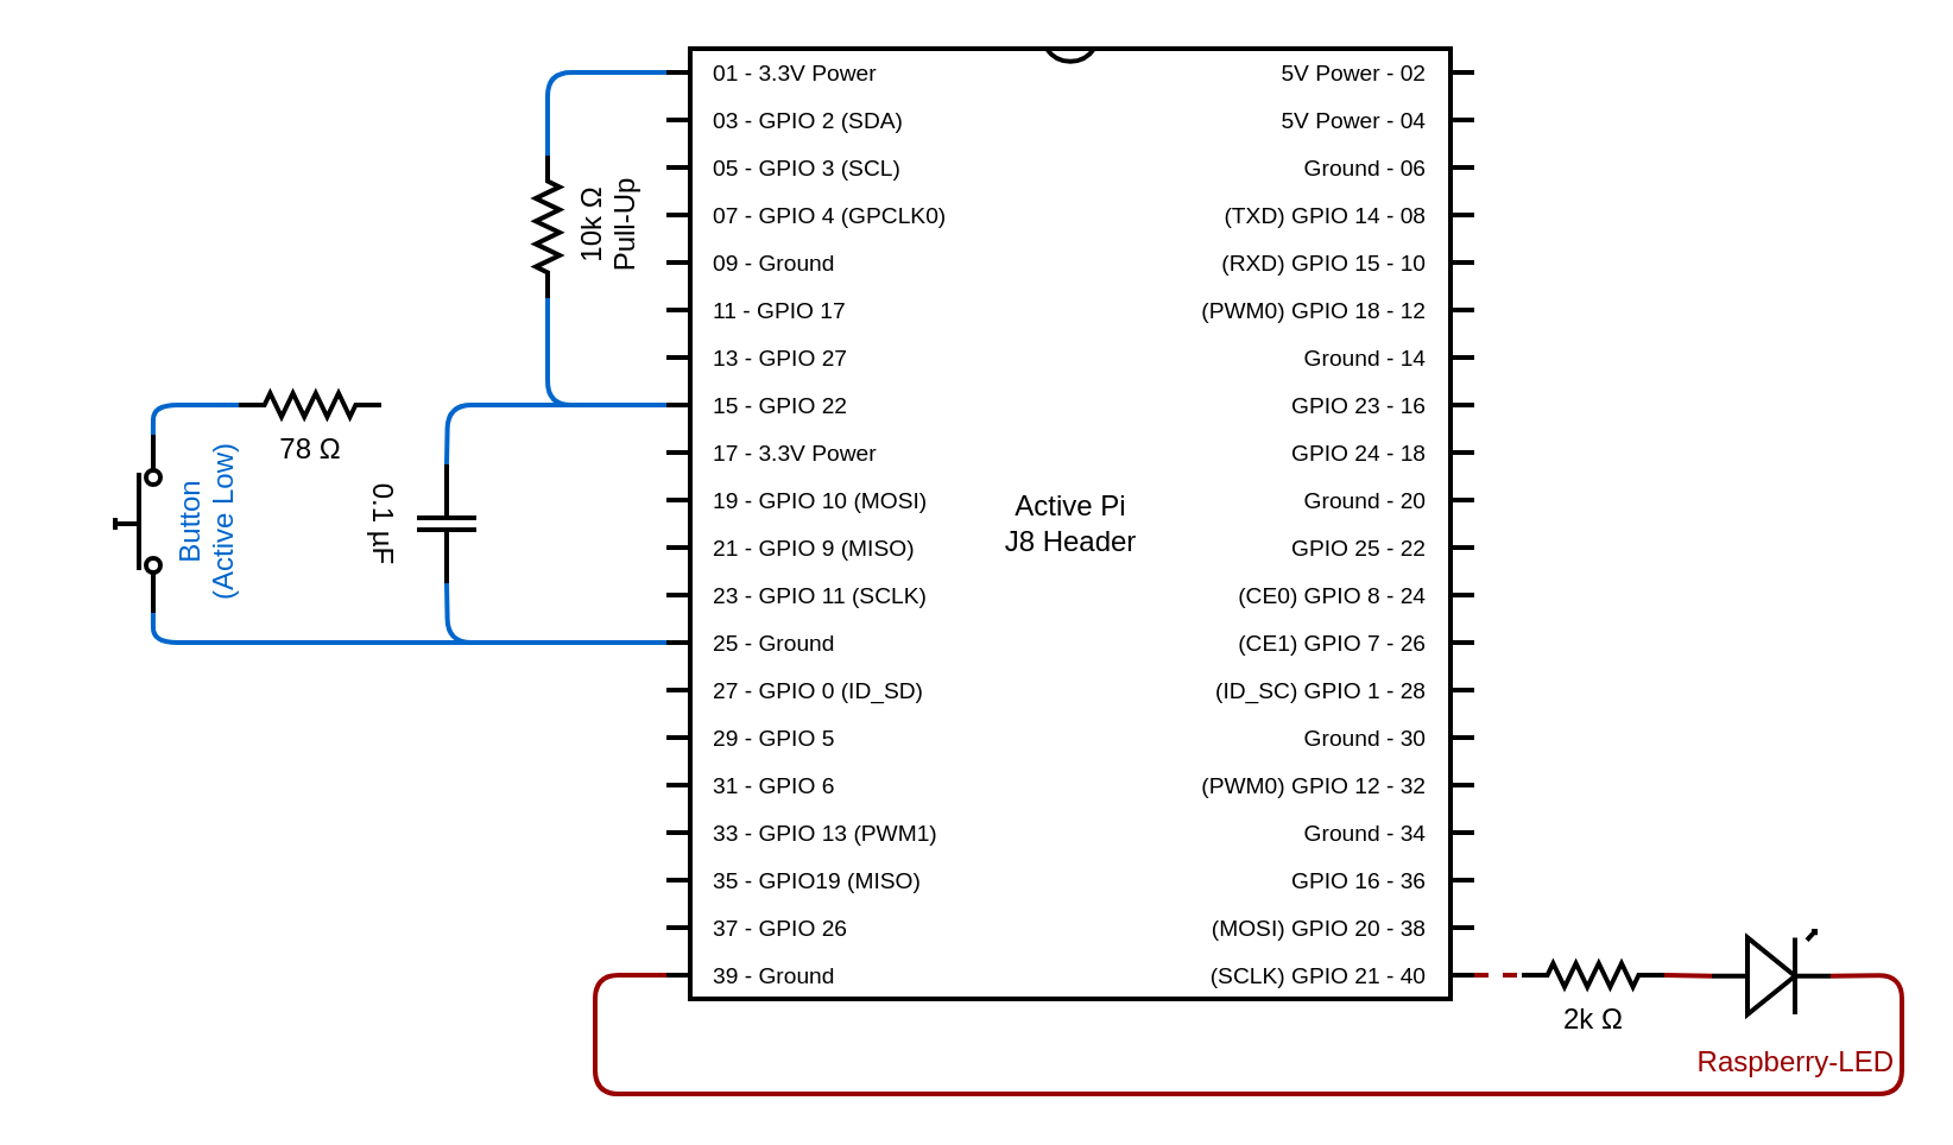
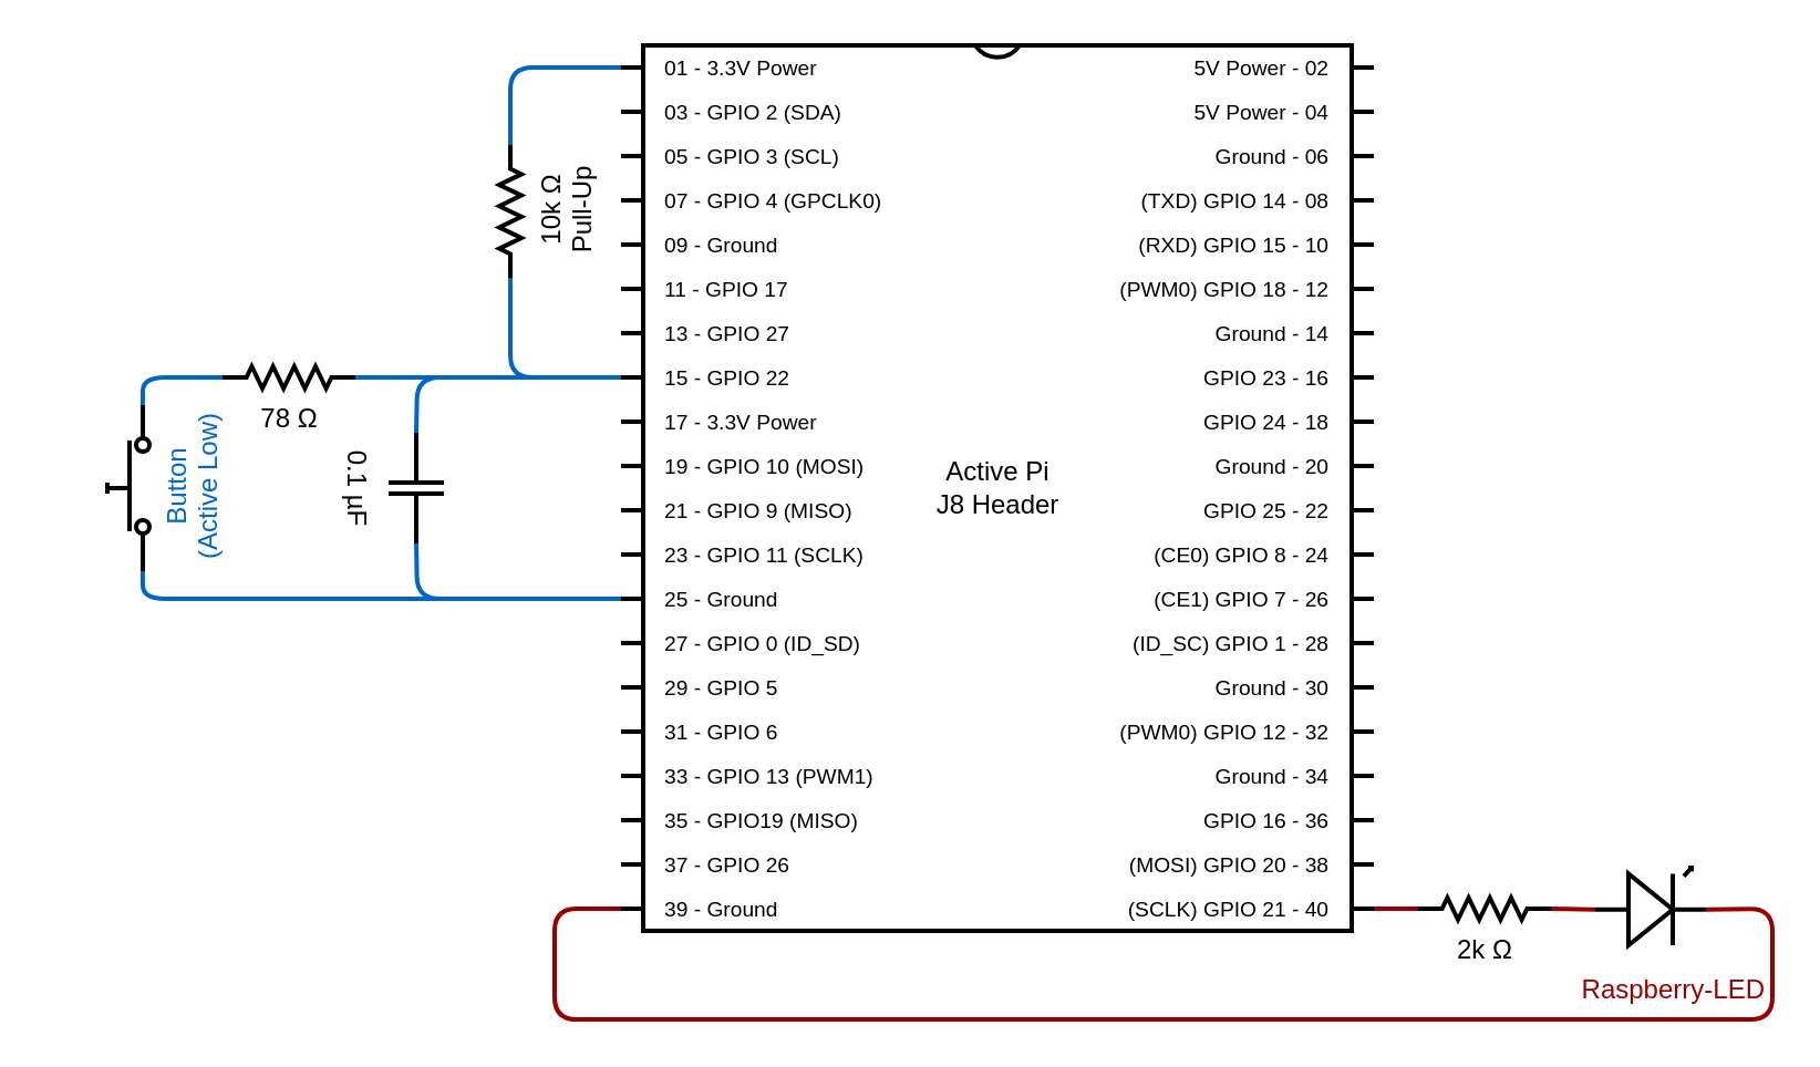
  <mxCell id="0" />
  <mxCell id="1" parent="0" />
  <mxCell id="2" value="&lt;div&gt;Active Pi&lt;/div&gt;&lt;div&gt;J8 Header&lt;br&gt;&lt;/div&gt;" style="shadow=0;dashed=0;align=center;fillColor=#ffffff;html=1;strokeWidth=2;shape=mxgraph.electrical.logic_gates.dual_inline_ic;labelNames=01 - 3.3V Power,03 - GPIO 2 (SDA),05 - GPIO 3 (SCL),07 - GPIO 4 (GPCLK0),09 - Ground,11 - GPIO 17,13 - GPIO 27,15 - GPIO 22,17 - 3.3V Power,19 - GPIO 10 (MOSI),21 - GPIO 9 (MISO),23 - GPIO 11 (SCLK),25 - Ground,27 - GPIO 0 (ID_SD),29 - GPIO 5,31 - GPIO 6,33 - GPIO 13 (PWM1),35 - GPIO19 (MISO),37 - GPIO 26,39 - Ground,(SCLK) GPIO 21 - 40,(MOSI) GPIO 20 - 38,GPIO 16 - 36,Ground - 34,(PWM0) GPIO 12 - 32,Ground - 30,(ID_SC) GPIO 1 - 28,(CE1) GPIO 7 - 26,(CE0) GPIO 8 - 24,GPIO 25 - 22,Ground - 20,GPIO 24 - 18,GPIO 23 - 16,Ground - 14,(PWM0) GPIO 18 - 12,(RXD) GPIO 15 - 10,(TXD) GPIO 14 - 08,Ground - 06,5V Power - 04,5V Power - 02;direction=east;portConstraintRotation=0;portConstraint=none;fixDash=0;autosize=0;collapsible=0;container=0;part=0;pinLabelType=cust;labelCount=40;" parent="1" vertex="1"><mxGeometry x="280" y="20" width="340" height="400" as="geometry" /></mxCell>
  <mxCell id="3" value="2k &lt;span class=&quot;ILfuVd&quot;&gt;&lt;span class=&quot;e24Kjd&quot;&gt;Ω&lt;/span&gt;&lt;/span&gt;" style="pointerEvents=1;verticalLabelPosition=bottom;shadow=0;dashed=0;align=center;fillColor=#ffffff;html=1;verticalAlign=top;strokeWidth=2;shape=mxgraph.electrical.resistors.resistor_2;" parent="1" vertex="1"><mxGeometry x="640" y="405" width="60" height="10" as="geometry" /></mxCell>
  <mxCell id="4" value="" style="verticalLabelPosition=bottom;shadow=0;dashed=0;align=center;fillColor=#ffffff;html=1;verticalAlign=top;strokeWidth=2;shape=mxgraph.electrical.opto_electronics.led_1;pointerEvents=1;" parent="1" vertex="1"><mxGeometry x="720" y="391.5" width="50" height="35" as="geometry" /></mxCell>
- <mxCell id="5" value="" style="endArrow=none;html=1;strokeColor=#990000;strokeWidth=2;jumpStyle=gap;exitX=1;exitY=0;exitDx=0;exitDy=390;exitPerimeter=0;entryX=0;entryY=0.5;entryDx=0;entryDy=0;entryPerimeter=0;dashed=1;" parent="1" source="2" target="3" edge="1"><mxGeometry width="100" relative="1" as="geometry"><mxPoint x="680" y="580" as="sourcePoint" /><mxPoint x="780" y="580" as="targetPoint" /></mxGeometry></mxCell>
+ <mxCell id="5" value="" style="endArrow=none;html=1;strokeColor=#990000;strokeWidth=2;jumpStyle=gap;exitX=1;exitY=0;exitDx=0;exitDy=390;exitPerimeter=0;entryX=0;entryY=0.5;entryDx=0;entryDy=0;entryPerimeter=0;" parent="1" source="2" target="3" edge="1"><mxGeometry width="100" relative="1" as="geometry"><mxPoint x="680" y="580" as="sourcePoint" /><mxPoint x="780" y="580" as="targetPoint" /></mxGeometry></mxCell>
  <mxCell id="6" value="" style="endArrow=none;html=1;strokeColor=#990000;strokeWidth=2;jumpStyle=gap;exitX=1;exitY=0.5;exitDx=0;exitDy=0;exitPerimeter=0;entryX=0;entryY=0.54;entryDx=0;entryDy=0;entryPerimeter=0;" parent="1" source="3" target="4" edge="1"><mxGeometry width="100" relative="1" as="geometry"><mxPoint x="635" y="420" as="sourcePoint" /><mxPoint x="725" y="425" as="targetPoint" /></mxGeometry></mxCell>
  <mxCell id="7" value="" style="endArrow=none;html=1;strokeColor=#990000;strokeWidth=2;jumpStyle=gap;exitX=1;exitY=0.54;exitDx=0;exitDy=0;exitPerimeter=0;entryX=0;entryY=0;entryDx=0;entryDy=390;entryPerimeter=0;" parent="1" source="4" target="2" edge="1"><mxGeometry width="100" relative="1" as="geometry"><mxPoint x="750" y="530" as="sourcePoint" /><mxPoint x="870" y="643.9" as="targetPoint" /><Array as="points"><mxPoint x="800" y="410" /><mxPoint x="800" y="460" /><mxPoint x="250" y="460" /><mxPoint x="250" y="410" /></Array></mxGeometry></mxCell>
  <mxCell id="8" value="Raspberry-LED" style="text;html=1;resizable=0;points=[];autosize=1;align=right;verticalAlign=top;spacingTop=-4;fontSize=12;fontColor=#990000;fontStyle=0" parent="1" vertex="1"><mxGeometry x="688" y="437" width="110" height="20" as="geometry" /></mxCell>
  <mxCell id="9" value="&lt;div&gt;10k &lt;span class=&quot;ILfuVd&quot;&gt;&lt;span class=&quot;e24Kjd&quot;&gt;Ω&lt;/span&gt;&lt;/span&gt;&lt;/div&gt;&lt;div&gt;&lt;span class=&quot;ILfuVd&quot;&gt;&lt;span class=&quot;e24Kjd&quot;&gt;Pull-Up&lt;br&gt;&lt;/span&gt;&lt;/span&gt;&lt;/div&gt;" style="pointerEvents=1;verticalLabelPosition=bottom;shadow=0;dashed=0;align=center;fillColor=#ffffff;html=1;verticalAlign=top;strokeWidth=2;shape=mxgraph.electrical.resistors.resistor_2;rotation=-90;" parent="1" vertex="1"><mxGeometry x="200" y="90" width="60" height="10" as="geometry" /></mxCell>
  <mxCell id="10" value="" style="endArrow=none;html=1;strokeColor=#0066CC;strokeWidth=2;fontSize=16;fontColor=#990000;jumpStyle=gap;entryX=0;entryY=0;entryDx=0;entryDy=150;entryPerimeter=0;exitX=0;exitY=0.5;exitDx=0;exitDy=0;exitPerimeter=0;" parent="1" source="9" target="2" edge="1"><mxGeometry width="100" relative="1" as="geometry"><mxPoint x="170" y="290" as="sourcePoint" /><mxPoint x="60" y="380" as="targetPoint" /><Array as="points"><mxPoint x="230" y="170" /></Array></mxGeometry></mxCell>
  <mxCell id="11" value="" style="endArrow=none;html=1;strokeColor=#0066CC;strokeWidth=2;fontSize=16;fontColor=#990000;entryX=0;entryY=0;entryDx=0;entryDy=10;entryPerimeter=0;exitX=1;exitY=0.5;exitDx=0;exitDy=0;exitPerimeter=0;" parent="1" source="9" target="2" edge="1"><mxGeometry width="100" relative="1" as="geometry"><mxPoint x="-40" y="520" as="sourcePoint" /><mxPoint x="60" y="520" as="targetPoint" /><Array as="points"><mxPoint x="230" y="30" /></Array></mxGeometry></mxCell>
  <mxCell id="12" value="" style="pointerEvents=1;verticalLabelPosition=bottom;shadow=0;dashed=0;align=center;fillColor=#ffffff;html=1;verticalAlign=top;strokeWidth=2;shape=mxgraph.electrical.electro-mechanical.push_switch_no;fontSize=16;fontColor=#990000;rotation=-90;" parent="1" vertex="1"><mxGeometry x="20" y="210.5" width="75" height="19" as="geometry" /></mxCell>
  <mxCell id="13" value="" style="endArrow=none;html=1;strokeColor=#0066CC;strokeWidth=2;fontSize=16;fontColor=#990000;jumpStyle=gap;exitX=1;exitY=0.84;exitDx=0;exitDy=0;exitPerimeter=0;entryX=0;entryY=0.5;entryDx=0;entryDy=0;entryPerimeter=0;" parent="1" source="12" edge="1" target="16"><mxGeometry width="100" relative="1" as="geometry"><mxPoint x="-140" y="490" as="sourcePoint" /><mxPoint x="-10" y="160" as="targetPoint" /><Array as="points"><mxPoint x="64" y="170" /></Array></mxGeometry></mxCell>
  <mxCell id="14" value="" style="endArrow=none;html=1;strokeColor=#0066CC;strokeWidth=2;fontSize=16;fontColor=#990000;jumpStyle=gap;exitX=0;exitY=0.84;exitDx=0;exitDy=0;exitPerimeter=0;entryX=0;entryY=0;entryDx=0;entryDy=250;entryPerimeter=0;" parent="1" source="12" target="2" edge="1"><mxGeometry width="100" relative="1" as="geometry"><mxPoint x="70" y="370" as="sourcePoint" /><mxPoint x="170" y="370" as="targetPoint" /><Array as="points"><mxPoint x="64" y="270" /></Array></mxGeometry></mxCell>
  <mxCell id="15" value="&lt;div style=&quot;font-size: 12px&quot; align=&quot;center&quot;&gt;&lt;font style=&quot;font-size: 12px&quot; color=&quot;#0066CC&quot;&gt;Button&lt;/font&gt;&lt;/div&gt;&lt;div style=&quot;font-size: 12px&quot; align=&quot;center&quot;&gt;&lt;font style=&quot;font-size: 12px&quot; color=&quot;#0066CC&quot;&gt;(Active Low)&lt;br&gt;&lt;/font&gt;&lt;/div&gt;" style="text;html=1;resizable=0;points=[];autosize=1;align=center;verticalAlign=top;spacingTop=-4;fontSize=16;fontColor=#990000;rotation=-90;" parent="1" vertex="1"><mxGeometry x="50" y="200" width="80" height="40" as="geometry" /></mxCell>
  <mxCell id="16" value="78 &lt;span class=&quot;ILfuVd&quot;&gt;&lt;span class=&quot;e24Kjd&quot;&gt;Ω&lt;/span&gt;&lt;/span&gt;" style="pointerEvents=1;verticalLabelPosition=bottom;shadow=0;dashed=0;align=center;fillColor=#ffffff;html=1;verticalAlign=top;strokeWidth=2;shape=mxgraph.electrical.resistors.resistor_2;" vertex="1" parent="1"><mxGeometry x="100" y="165" width="60" height="10" as="geometry" /></mxCell>
  <mxCell id="17" value="0.1 µF" style="pointerEvents=1;verticalLabelPosition=bottom;shadow=0;dashed=0;align=center;fillColor=#ffffff;html=1;verticalAlign=top;strokeWidth=2;shape=mxgraph.electrical.capacitors.capacitor_1;fontSize=12;fontColor=#000000;rotation=90;" vertex="1" parent="1"><mxGeometry x="162.5" y="207.5" width="50" height="25" as="geometry" /></mxCell>
  <mxCell id="18" value="" style="endArrow=none;html=1;strokeColor=#0066CC;strokeWidth=2;fontSize=12;fontColor=#000000;exitX=1;exitY=0.5;exitDx=0;exitDy=0;exitPerimeter=0;jumpStyle=gap;" edge="1" parent="1" source="17"><mxGeometry width="100" relative="1" as="geometry"><mxPoint x="100" y="400" as="sourcePoint" /><mxPoint x="280" y="270" as="targetPoint" /><Array as="points"><mxPoint x="188" y="270" /></Array></mxGeometry></mxCell>
+ <mxCell id="19" value="" style="endArrow=none;html=1;strokeColor=#0066CC;strokeWidth=2;fontSize=12;fontColor=#000000;jumpStyle=gap;exitX=1;exitY=0.5;exitDx=0;exitDy=0;exitPerimeter=0;entryX=0;entryY=0;entryDx=0;entryDy=150;entryPerimeter=0;" edge="1" parent="1" source="16" target="2"><mxGeometry width="100" relative="1" as="geometry"><mxPoint x="-100" y="610" as="sourcePoint" /><mxPoint x="0" y="610" as="targetPoint" /></mxGeometry></mxCell>
  <mxCell id="20" value="" style="endArrow=none;html=1;strokeColor=#0066CC;strokeWidth=2;fontSize=12;fontColor=#000000;jumpStyle=gap;exitX=0;exitY=0.5;exitDx=0;exitDy=0;exitPerimeter=0;" edge="1" parent="1" source="17"><mxGeometry width="100" relative="1" as="geometry"><mxPoint x="170" y="180" as="sourcePoint" /><mxPoint x="280" y="170" as="targetPoint" /><Array as="points"><mxPoint x="188" y="170" /></Array></mxGeometry></mxCell>
